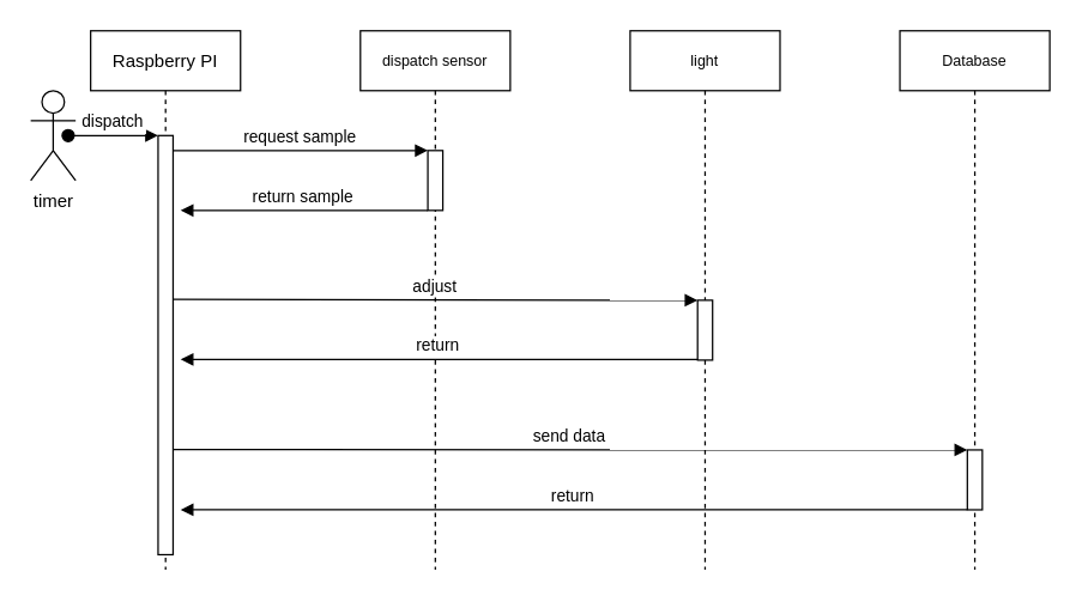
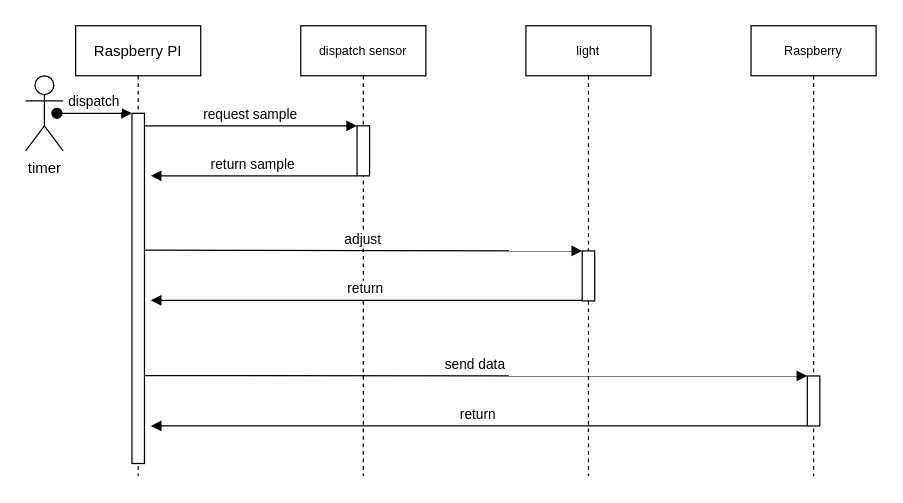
  <mxCell id="0" />
  <mxCell id="1" parent="0" />
  <mxCell id="2" value="Raspberry PI" style="shape=umlLifeline;perimeter=lifelinePerimeter;container=1;collapsible=0;recursiveResize=0;rounded=0;shadow=0;strokeWidth=1;" parent="1" vertex="1"><mxGeometry x="60" y="20" width="100" height="360" as="geometry" /></mxCell>
  <mxCell id="3" value="dispatch" style="verticalAlign=bottom;startArrow=oval;endArrow=block;startSize=8;shadow=0;strokeWidth=1;" parent="2" target="4" edge="1"><mxGeometry relative="1" as="geometry"><mxPoint x="-15" y="70" as="sourcePoint" /></mxGeometry></mxCell>
  <mxCell id="4" value="" style="points=[];perimeter=orthogonalPerimeter;rounded=0;shadow=0;strokeWidth=1;" parent="2" vertex="1"><mxGeometry x="45" y="70" width="10" height="280" as="geometry" /></mxCell>
  <mxCell id="5" value="dispatch sensor" style="shape=umlLifeline;perimeter=lifelinePerimeter;container=1;collapsible=0;recursiveResize=0;rounded=0;shadow=0;strokeWidth=1;fontSize=10;" parent="1" vertex="1"><mxGeometry x="240" y="20" width="100" height="360" as="geometry" /></mxCell>
  <mxCell id="6" value="" style="points=[];perimeter=orthogonalPerimeter;rounded=0;shadow=0;strokeWidth=1;" parent="5" vertex="1"><mxGeometry x="45" y="80" width="10" height="40" as="geometry" /></mxCell>
  <mxCell id="7" value="adjust" style="verticalAlign=bottom;endArrow=block;entryX=0;entryY=0;shadow=0;strokeWidth=1;" parent="5" target="13" edge="1"><mxGeometry relative="1" as="geometry"><mxPoint x="-125" y="179.5" as="sourcePoint" /></mxGeometry></mxCell>
  <mxCell id="8" value="return" style="verticalAlign=bottom;endArrow=block;entryX=1;entryY=0;shadow=0;strokeWidth=1;" parent="5" source="13" edge="1"><mxGeometry relative="1" as="geometry"><mxPoint x="-60" y="219.5" as="sourcePoint" /><mxPoint x="-120" y="219.5" as="targetPoint" /></mxGeometry></mxCell>
  <mxCell id="9" value="request sample" style="verticalAlign=bottom;endArrow=block;entryX=0;entryY=0;shadow=0;strokeWidth=1;" parent="1" source="4" target="6" edge="1"><mxGeometry relative="1" as="geometry"><mxPoint x="215" y="100" as="sourcePoint" /></mxGeometry></mxCell>
  <mxCell id="10" value="return sample" style="verticalAlign=bottom;endArrow=block;entryX=1;entryY=0;shadow=0;strokeWidth=1;" parent="1" source="6" edge="1"><mxGeometry relative="1" as="geometry"><mxPoint x="180" y="140" as="sourcePoint" /><mxPoint x="120" y="140" as="targetPoint" /></mxGeometry></mxCell>
  <mxCell id="11" value="timer" style="shape=umlActor;verticalLabelPosition=bottom;verticalAlign=top;html=1;outlineConnect=0;" parent="1" vertex="1"><mxGeometry x="20" y="60" width="30" height="60" as="geometry" /></mxCell>
  <mxCell id="12" value="light" style="shape=umlLifeline;perimeter=lifelinePerimeter;container=1;collapsible=0;recursiveResize=0;rounded=0;shadow=0;strokeWidth=1;fontSize=10;" parent="1" vertex="1"><mxGeometry x="420" y="20" width="100" height="360" as="geometry" /></mxCell>
  <mxCell id="13" value="" style="points=[];perimeter=orthogonalPerimeter;rounded=0;shadow=0;strokeWidth=1;" parent="12" vertex="1"><mxGeometry x="45" y="180" width="10" height="40" as="geometry" /></mxCell>
- <mxCell id="14" value="Database" style="shape=umlLifeline;perimeter=lifelinePerimeter;container=1;collapsible=0;recursiveResize=0;rounded=0;shadow=0;strokeWidth=1;fontSize=10;" parent="1" vertex="1"><mxGeometry x="600" y="20" width="100" height="360" as="geometry" /></mxCell>
+ <mxCell id="14" value="Raspberry" style="shape=umlLifeline;perimeter=lifelinePerimeter;container=1;collapsible=0;recursiveResize=0;rounded=0;shadow=0;strokeWidth=1;fontSize=10;" parent="1" vertex="1"><mxGeometry x="600" y="20" width="100" height="360" as="geometry" /></mxCell>
  <mxCell id="15" value="" style="points=[];perimeter=orthogonalPerimeter;rounded=0;shadow=0;strokeWidth=1;" parent="14" vertex="1"><mxGeometry x="45" y="280" width="10" height="40" as="geometry" /></mxCell>
  <mxCell id="16" value="send data" style="verticalAlign=bottom;endArrow=block;entryX=0;entryY=0;shadow=0;strokeWidth=1;exitX=0.967;exitY=0.749;exitDx=0;exitDy=0;exitPerimeter=0;" parent="1" source="4" target="15" edge="1"><mxGeometry relative="1" as="geometry"><mxPoint x="120" y="300" as="sourcePoint" /></mxGeometry></mxCell>
  <mxCell id="17" value="return" style="verticalAlign=bottom;endArrow=block;shadow=0;strokeWidth=1;" parent="1" source="15" edge="1"><mxGeometry relative="1" as="geometry"><mxPoint x="540" y="340" as="sourcePoint" /><mxPoint x="120" y="340" as="targetPoint" /></mxGeometry></mxCell>
